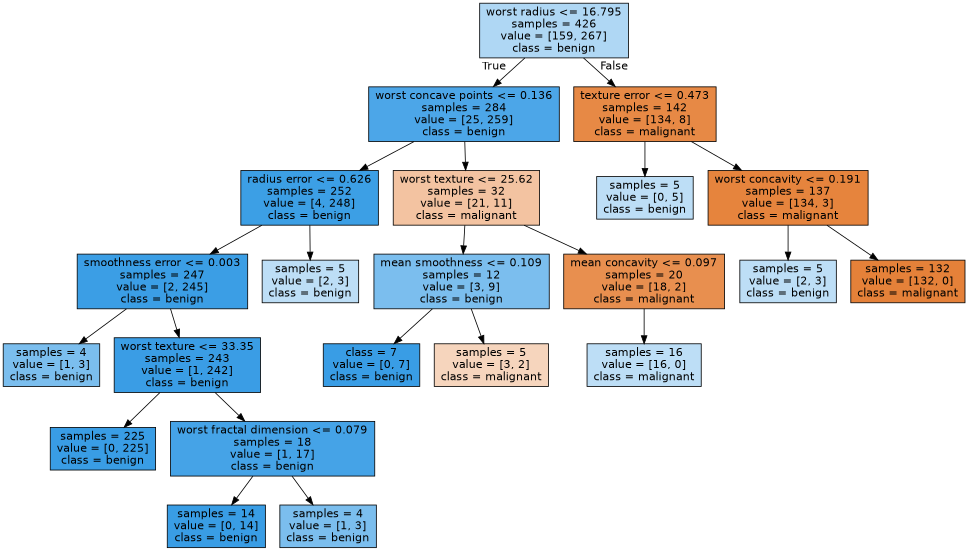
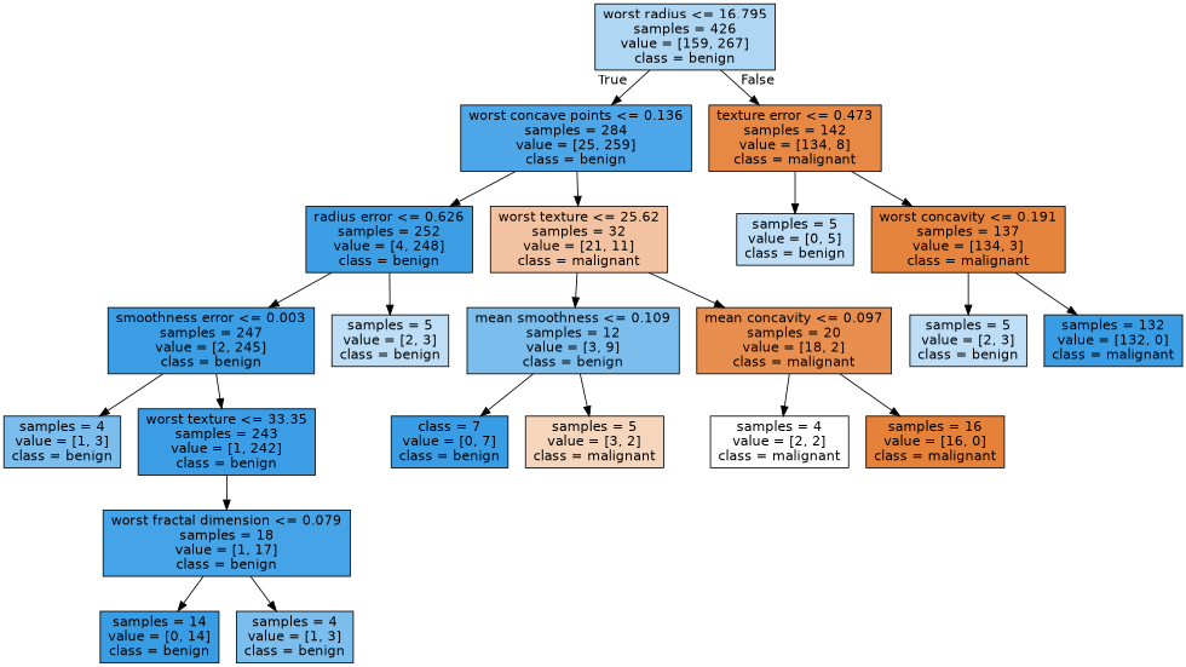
  digraph {
    node [color=black fillcolor="#bddef6" fontname=helvetica shape=box style=filled]
    edge [fontname=helvetica]
    n1 [fillcolor="#afd7f4" label="worst radius <= 16.795\nsamples = 426\nvalue = [159, 267]\nclass = benign"]
    n2 [fillcolor="#4ca6e8" label="worst concave points <= 0.136\nsamples = 284\nvalue = [25, 259]\nclass = benign"]
    n3 [fillcolor="#e78945" label="texture error <= 0.473\nsamples = 142\nvalue = [134, 8]\nclass = malignant"]
    n4 [fillcolor="#3c9fe5" label="radius error <= 0.626\nsamples = 252\nvalue = [4, 248]\nclass = benign"]
    n5 [fillcolor="#f3c3a1" label="worst texture <= 25.62\nsamples = 32\nvalue = [21, 11]\nclass = malignant"]
    n6 [label="samples = 5\nvalue = [0, 5]\nclass = benign"]
    n7 [fillcolor="#e6843d" label="worst concavity <= 0.191\nsamples = 137\nvalue = [134, 3]\nclass = malignant"]
    n8 [fillcolor="#3b9ee5" label="smoothness error <= 0.003\nsamples = 247\nvalue = [2, 245]\nclass = benign"]
    n9 [label="samples = 5\nvalue = [2, 3]\nclass = benign"]
    n10 [fillcolor="#7bbeee" label="mean smoothness <= 0.109\nsamples = 12\nvalue = [3, 9]\nclass = benign"]
    n11 [fillcolor="#e88f4f" label="mean concavity <= 0.097\nsamples = 20\nvalue = [18, 2]\nclass = malignant"]
    n12 [fillcolor="#7bbeee" label="samples = 4\nvalue = [1, 3]\nclass = benign"]
    n13 [fillcolor="#3a9de5" label="worst texture <= 33.35\nsamples = 243\nvalue = [1, 242]\nclass = benign"]
-   n14 [fillcolor="#399de5" label="samples = 225\nvalue = [0, 225]\nclass = benign"]
    n15 [fillcolor="#45a3e7" label="worst fractal dimension <= 0.079\nsamples = 18\nvalue = [1, 17]\nclass = benign"]
    n16 [fillcolor="#399de5" label="samples = 14\nvalue = [0, 14]\nclass = benign"]
    n17 [fillcolor="#7bbeee" label="samples = 4\nvalue = [1, 3]\nclass = benign"]
    n18 [fillcolor="#399de5" label="class = 7\nvalue = [0, 7]\nclass = benign"]
    n19 [fillcolor="#f6d5bd" label="samples = 5\nvalue = [3, 2]\nclass = malignant"]
-   n21 [label="samples = 16\nvalue = [16, 0]\nclass = malignant"]
+   n20 [fillcolor="#ffffff" label="samples = 4\nvalue = [2, 2]\nclass = malignant"]
+   n21 [fillcolor="#e58139" label="samples = 16\nvalue = [16, 0]\nclass = malignant"]
    n22 [label="samples = 5\nvalue = [2, 3]\nclass = benign"]
-   n23 [fillcolor="#e58139" label="samples = 132\nvalue = [132, 0]\nclass = malignant"]
+   n23 [fillcolor="#399de5" label="samples = 132\nvalue = [132, 0]\nclass = malignant"]
    n1 -> n2 [headlabel=True labelangle=45 labeldistance=2.5]
    n1 -> n3 [headlabel=False labelangle=-45 labeldistance=2.5]
    n2 -> n4
    n2 -> n5
    n3 -> n6
    n3 -> n7
    n4 -> n8
    n4 -> n9
    n5 -> n10
    n5 -> n11
    n7 -> n22
    n7 -> n23
    n8 -> n12
    n8 -> n13
    n10 -> n18
    n10 -> n19
+   n11 -> n20
    n11 -> n21
-   n13 -> n14
    n13 -> n15
    n15 -> n16
    n15 -> n17
  }
